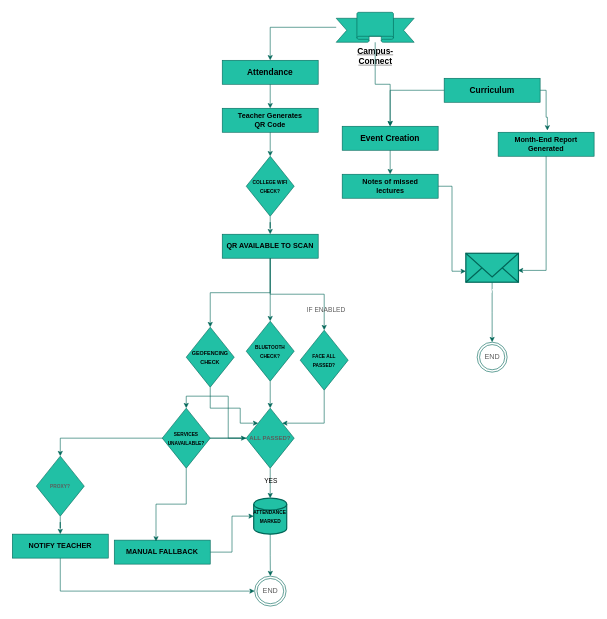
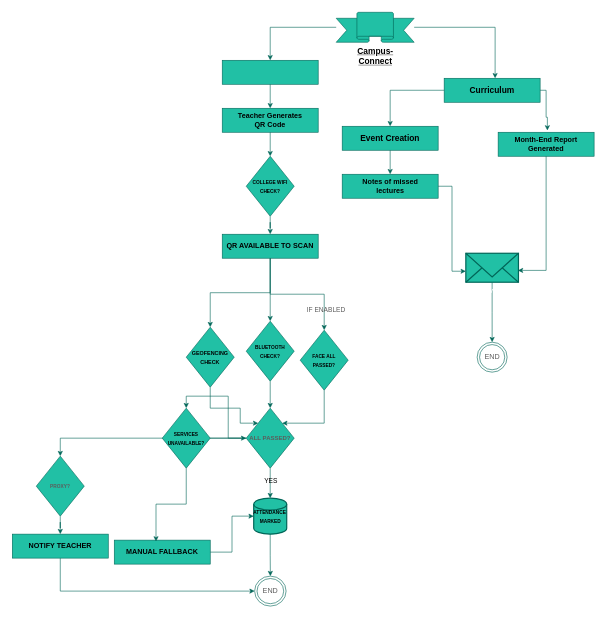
  <mxCell id="0" />
  <mxCell id="1" parent="0" />
  <mxCell id="2" value="" style="group;labelBackgroundColor=none;fontColor=#5C5C5C;" parent="1" vertex="1" connectable="0"><mxGeometry x="740" y="130" width="160" height="40" as="geometry" /></mxCell>
  <mxCell id="3" value="&lt;b style=&quot;color: rgb(0, 0, 0); font-size: 14px;&quot;&gt;Curriculum&lt;/b&gt;" style="rounded=0;whiteSpace=wrap;html=1;fillColor=#21C0A5;labelBackgroundColor=none;strokeColor=#006658;fontColor=#5C5C5C;" parent="2" vertex="1"><mxGeometry width="160" height="40" as="geometry" /></mxCell>
  <mxCell id="4" value="" style="group;labelBackgroundColor=none;fontColor=#5C5C5C;" parent="1" vertex="1" connectable="0"><mxGeometry x="570" y="210" width="160" height="40" as="geometry" /></mxCell>
  <mxCell id="5" value="&lt;b style=&quot;color: rgb(0, 0, 0); font-size: 14px;&quot;&gt;Event Creation&lt;/b&gt;" style="rounded=0;whiteSpace=wrap;html=1;fillColor=#21C0A5;labelBackgroundColor=none;strokeColor=#006658;fontColor=#5C5C5C;" parent="4" vertex="1"><mxGeometry width="160" height="40" as="geometry" /></mxCell>
  <mxCell id="6" value="" style="group;labelBackgroundColor=none;fontColor=#5C5C5C;" parent="1" vertex="1" connectable="0"><mxGeometry x="570" y="290" width="160" height="40" as="geometry" /></mxCell>
  <mxCell id="7" value="" style="rounded=0;whiteSpace=wrap;html=1;fillColor=#21C0A5;labelBackgroundColor=none;strokeColor=#006658;fontColor=#5C5C5C;" parent="6" vertex="1"><mxGeometry width="160" height="40" as="geometry" /></mxCell>
  <mxCell id="8" value="&lt;font style=&quot;color: rgb(0, 0, 0);&quot;&gt;&lt;b&gt;Notes of missed lectures&lt;/b&gt;&lt;/font&gt;" style="text;strokeColor=none;align=center;fillColor=none;html=1;verticalAlign=middle;whiteSpace=wrap;rounded=0;labelBackgroundColor=none;fontColor=#5C5C5C;" parent="6" vertex="1"><mxGeometry x="17.5" y="5" width="125" height="30" as="geometry" /></mxCell>
  <mxCell id="9" value="" style="group;labelBackgroundColor=none;fontColor=#5C5C5C;" parent="1" vertex="1" connectable="0"><mxGeometry x="830" y="220" width="160" height="40" as="geometry" /></mxCell>
  <mxCell id="10" value="&lt;b style=&quot;color: rgb(0, 0, 0);&quot;&gt;Month-End Report Generated&lt;/b&gt;" style="rounded=0;whiteSpace=wrap;html=1;fillColor=#21C0A5;labelBackgroundColor=none;strokeColor=#006658;fontColor=#5C5C5C;" parent="9" vertex="1"><mxGeometry width="160" height="40" as="geometry" /></mxCell>
  <mxCell id="11" value="" style="group;labelBackgroundColor=none;fontColor=#5C5C5C;" parent="1" vertex="1" connectable="0"><mxGeometry x="370" y="100" width="160" height="40" as="geometry" /></mxCell>
  <mxCell id="12" value="" style="rounded=0;whiteSpace=wrap;html=1;fillColor=#21C0A5;labelBackgroundColor=none;strokeColor=#006658;fontColor=#5C5C5C;" parent="11" vertex="1"><mxGeometry width="160" height="40" as="geometry" /></mxCell>
- <mxCell id="13" value="&lt;font style=&quot;font-size: 14px; color: rgb(0, 0, 0);&quot;&gt;&lt;b&gt;Attendance&lt;/b&gt;&lt;/font&gt;" style="text;strokeColor=none;align=center;fillColor=none;html=1;verticalAlign=middle;whiteSpace=wrap;rounded=0;labelBackgroundColor=none;fontColor=#5C5C5C;" parent="11" vertex="1"><mxGeometry x="40" y="5" width="80" height="30" as="geometry" /></mxCell>
  <mxCell id="14" value="" style="group;labelBackgroundColor=none;fontColor=#5C5C5C;" parent="1" vertex="1" connectable="0"><mxGeometry x="370" y="180" width="160" height="40" as="geometry" /></mxCell>
  <mxCell id="15" value="" style="rounded=0;whiteSpace=wrap;html=1;fillColor=#21C0A5;labelBackgroundColor=none;strokeColor=#006658;fontColor=#5C5C5C;" parent="14" vertex="1"><mxGeometry width="160" height="40" as="geometry" /></mxCell>
  <mxCell id="16" value="&lt;b style=&quot;color: rgb(0, 0, 0);&quot;&gt;Teacher Generates QR Code&lt;/b&gt;" style="text;strokeColor=none;align=center;fillColor=none;html=1;verticalAlign=middle;whiteSpace=wrap;rounded=0;labelBackgroundColor=none;fontColor=#5C5C5C;" parent="14" vertex="1"><mxGeometry x="25" y="5" width="110" height="30" as="geometry" /></mxCell>
  <mxCell id="17" style="edgeStyle=orthogonalEdgeStyle;rounded=0;orthogonalLoop=1;jettySize=auto;html=1;entryX=0.5;entryY=0;entryDx=0;entryDy=0;labelBackgroundColor=none;strokeColor=#006658;fontColor=default;" parent="1" source="12" target="15" edge="1"><mxGeometry relative="1" as="geometry" /></mxCell>
  <mxCell id="18" style="edgeStyle=orthogonalEdgeStyle;rounded=0;orthogonalLoop=1;jettySize=auto;html=1;entryX=0.5;entryY=0;entryDx=0;entryDy=0;labelBackgroundColor=none;strokeColor=#006658;fontColor=default;" parent="1" source="19" target="12" edge="1"><mxGeometry relative="1" as="geometry" /></mxCell>
  <mxCell id="19" value="&lt;b style=&quot;text-wrap-mode: wrap;&quot;&gt;&lt;u style=&quot;&quot;&gt;&lt;font style=&quot;font-size: 14px; color: rgb(0, 0, 0);&quot;&gt;Campus-Connect&lt;/font&gt;&lt;/u&gt;&lt;/b&gt;" style="verticalLabelPosition=bottom;verticalAlign=top;html=1;shape=mxgraph.basic.banner;fillColor=#21C0A5;labelBackgroundColor=none;strokeColor=#006658;fontColor=#5C5C5C;" parent="1" vertex="1"><mxGeometry x="560" y="20" width="130" height="50" as="geometry" /></mxCell>
- <mxCell id="20" style="edgeStyle=orthogonalEdgeStyle;rounded=0;orthogonalLoop=1;jettySize=auto;html=1;labelBackgroundColor=none;strokeColor=#006658;fontColor=default;" parent="1" source="19" target="5" edge="1"><mxGeometry relative="1" as="geometry" /></mxCell>
+ <mxCell id="20" style="edgeStyle=orthogonalEdgeStyle;rounded=0;orthogonalLoop=1;jettySize=auto;html=1;entryX=0.531;entryY=0;entryDx=0;entryDy=0;entryPerimeter=0;labelBackgroundColor=none;strokeColor=#006658;fontColor=default;" parent="1" source="19" target="3" edge="1"><mxGeometry relative="1" as="geometry" /></mxCell>
  <mxCell id="21" value="END" style="ellipse;html=1;shape=endState;fillColor=none;strokeColor=#006658;labelBackgroundColor=none;fontColor=#5C5C5C;" parent="1" vertex="1"><mxGeometry x="424" y="960" width="52.5" height="50" as="geometry" /></mxCell>
  <mxCell id="22" style="edgeStyle=orthogonalEdgeStyle;rounded=0;orthogonalLoop=1;jettySize=auto;html=1;entryX=0.5;entryY=0;entryDx=0;entryDy=0;labelBackgroundColor=none;strokeColor=#006658;fontColor=default;" parent="1" source="23" target="26" edge="1"><mxGeometry relative="1" as="geometry" /></mxCell>
  <mxCell id="23" value="&lt;div&gt;&lt;br&gt;&lt;/div&gt;&lt;div&gt;&lt;br&gt;&lt;/div&gt;" style="html=1;verticalLabelPosition=bottom;align=center;labelBackgroundColor=none;verticalAlign=top;strokeWidth=2;strokeColor=#006658;shadow=0;dashed=0;shape=mxgraph.ios7.icons.mail;fillColor=#21C0A5;fontColor=#5C5C5C;" parent="1" vertex="1"><mxGeometry x="776.14" y="421.75" width="87.73" height="48.25" as="geometry" /></mxCell>
  <mxCell id="24" style="edgeStyle=orthogonalEdgeStyle;rounded=0;orthogonalLoop=1;jettySize=auto;html=1;entryX=0;entryY=0.621;entryDx=0;entryDy=0;entryPerimeter=0;labelBackgroundColor=none;strokeColor=#006658;fontColor=default;" parent="1" source="7" target="23" edge="1"><mxGeometry relative="1" as="geometry" /></mxCell>
  <mxCell id="25" value="&lt;b&gt;&lt;font style=&quot;font-size: 10px; color: rgb(255, 255, 255);&quot;&gt;SEND VIA EMAIL&lt;/font&gt;&lt;/b&gt;" style="text;strokeColor=none;align=center;fillColor=none;html=1;verticalAlign=middle;whiteSpace=wrap;rounded=0;labelBackgroundColor=none;fontColor=#5C5C5C;" parent="1" vertex="1"><mxGeometry x="777.23" y="470" width="95.56" height="30" as="geometry" /></mxCell>
  <mxCell id="26" value="END" style="ellipse;html=1;shape=endState;fillColor=none;strokeColor=#006658;labelBackgroundColor=none;fontColor=#5C5C5C;" parent="1" vertex="1"><mxGeometry x="795.01" y="570" width="50" height="50" as="geometry" /></mxCell>
  <mxCell id="27" value="" style="group;labelBackgroundColor=none;fontColor=#5C5C5C;" parent="1" vertex="1" connectable="0"><mxGeometry x="20" y="890" width="160" height="40" as="geometry" /></mxCell>
  <mxCell id="28" value="&lt;font style=&quot;color: rgb(0, 0, 0);&quot;&gt;&lt;b&gt;NOTIFY TEACHER&lt;/b&gt;&lt;/font&gt;" style="rounded=0;whiteSpace=wrap;html=1;fillColor=#21C0A5;labelBackgroundColor=none;strokeColor=#006658;fontColor=#5C5C5C;" parent="27" vertex="1"><mxGeometry width="160" height="40" as="geometry" /></mxCell>
  <mxCell id="29" value="" style="group;labelBackgroundColor=none;fontColor=#5C5C5C;" parent="1" vertex="1" connectable="0"><mxGeometry x="190" y="900" width="160" height="40" as="geometry" /></mxCell>
  <mxCell id="30" value="&lt;font color=&quot;#000000&quot;&gt;&lt;b&gt;MANUAL FALLBACK&lt;/b&gt;&lt;/font&gt;" style="rounded=0;whiteSpace=wrap;html=1;fillColor=#21C0A5;labelBackgroundColor=none;strokeColor=#006658;fontColor=#5C5C5C;" parent="29" vertex="1"><mxGeometry width="160" height="40" as="geometry" /></mxCell>
  <mxCell id="31" style="edgeStyle=orthogonalEdgeStyle;rounded=0;orthogonalLoop=1;jettySize=auto;html=1;entryX=0.5;entryY=0;entryDx=0;entryDy=0;labelBackgroundColor=none;strokeColor=#006658;fontColor=default;" parent="1" source="32" target="35" edge="1"><mxGeometry relative="1" as="geometry" /></mxCell>
  <mxCell id="32" value="&lt;font style=&quot;font-size: 8px; color: rgb(0, 0, 0);&quot;&gt;&lt;b&gt;COLLEGE WIFI CHECK?&lt;/b&gt;&lt;/font&gt;" style="rhombus;whiteSpace=wrap;html=1;labelBackgroundColor=none;fillColor=#21C0A5;strokeColor=#006658;fontColor=#5C5C5C;" parent="1" vertex="1"><mxGeometry x="410" y="260" width="80" height="100" as="geometry" /></mxCell>
  <mxCell id="33" style="edgeStyle=orthogonalEdgeStyle;rounded=0;orthogonalLoop=1;jettySize=auto;html=1;labelBackgroundColor=none;strokeColor=#006658;fontColor=default;" parent="1" source="15" target="32" edge="1"><mxGeometry relative="1" as="geometry" /></mxCell>
  <mxCell id="34" value="" style="group;labelBackgroundColor=none;fontColor=#5C5C5C;" parent="1" vertex="1" connectable="0"><mxGeometry x="370" y="390" width="160" height="40" as="geometry" /></mxCell>
  <mxCell id="35" value="&lt;b style=&quot;color: rgb(0, 0, 0);&quot;&gt;QR AVAILABLE TO SCAN&lt;/b&gt;" style="rounded=0;whiteSpace=wrap;html=1;fillColor=#21C0A5;labelBackgroundColor=none;strokeColor=#006658;fontColor=#5C5C5C;" parent="34" vertex="1"><mxGeometry width="160" height="40" as="geometry" /></mxCell>
  <mxCell id="36" style="edgeStyle=orthogonalEdgeStyle;rounded=0;orthogonalLoop=1;jettySize=auto;html=1;entryX=0.5;entryY=0;entryDx=0;entryDy=0;labelBackgroundColor=none;strokeColor=#006658;fontColor=default;" parent="1" source="37" target="44" edge="1"><mxGeometry relative="1" as="geometry" /></mxCell>
  <mxCell id="37" value="&lt;b style=&quot;&quot;&gt;&lt;font style=&quot;font-size: 8px; color: rgb(0, 0, 0);&quot;&gt;BLUETOOTH CHECK?&lt;/font&gt;&lt;/b&gt;" style="rhombus;whiteSpace=wrap;html=1;labelBackgroundColor=none;fillColor=#21C0A5;strokeColor=#006658;fontColor=#5C5C5C;" parent="1" vertex="1"><mxGeometry x="410" y="535" width="80" height="100" as="geometry" /></mxCell>
  <mxCell id="38" style="edgeStyle=orthogonalEdgeStyle;rounded=0;orthogonalLoop=1;jettySize=auto;html=1;entryX=0;entryY=0;entryDx=0;entryDy=0;labelBackgroundColor=none;strokeColor=#006658;fontColor=default;" parent="1" source="39" target="44" edge="1"><mxGeometry relative="1" as="geometry"><Array as="points"><mxPoint x="350" y="680" /><mxPoint x="400" y="680" /><mxPoint x="400" y="705" /></Array></mxGeometry></mxCell>
  <mxCell id="39" value="&lt;b style=&quot;&quot;&gt;&lt;font style=&quot;font-size: 9px; color: rgb(0, 0, 0);&quot;&gt;GEOFENCING CHECK&lt;/font&gt;&lt;/b&gt;" style="rhombus;whiteSpace=wrap;html=1;labelBackgroundColor=none;fillColor=#21C0A5;strokeColor=#006658;fontColor=#5C5C5C;" parent="1" vertex="1"><mxGeometry x="310" y="545" width="80" height="100" as="geometry" /></mxCell>
  <mxCell id="40" style="edgeStyle=orthogonalEdgeStyle;rounded=0;orthogonalLoop=1;jettySize=auto;html=1;entryX=1;entryY=0;entryDx=0;entryDy=0;labelBackgroundColor=none;strokeColor=#006658;fontColor=default;" parent="1" source="41" target="44" edge="1"><mxGeometry relative="1" as="geometry"><Array as="points"><mxPoint x="540" y="705" /></Array></mxGeometry></mxCell>
  <mxCell id="41" value="&lt;b style=&quot;&quot;&gt;&lt;font style=&quot;font-size: 8px; color: rgb(0, 0, 0);&quot;&gt;FACE ALL PASSED?&lt;/font&gt;&lt;/b&gt;" style="rhombus;whiteSpace=wrap;html=1;labelBackgroundColor=none;fillColor=#21C0A5;strokeColor=#006658;fontColor=#5C5C5C;" parent="1" vertex="1"><mxGeometry x="500" y="550" width="80" height="100" as="geometry" /></mxCell>
  <mxCell id="42" style="edgeStyle=orthogonalEdgeStyle;rounded=0;orthogonalLoop=1;jettySize=auto;html=1;entryX=0.5;entryY=0;entryDx=0;entryDy=0;labelBackgroundColor=none;strokeColor=#006658;fontColor=default;" parent="1" source="44" target="53" edge="1"><mxGeometry relative="1" as="geometry" /></mxCell>
  <mxCell id="43" style="edgeStyle=orthogonalEdgeStyle;rounded=0;orthogonalLoop=1;jettySize=auto;html=1;entryX=0.5;entryY=0;entryDx=0;entryDy=0;labelBackgroundColor=none;strokeColor=#006658;fontColor=default;labelBorderColor=none;" parent="1" source="44" target="56" edge="1"><mxGeometry relative="1" as="geometry" /></mxCell>
  <mxCell id="44" value="&lt;span style=&quot;font-size: 10px;&quot;&gt;&lt;b&gt;ALL PASSED?&lt;/b&gt;&lt;/span&gt;" style="rhombus;whiteSpace=wrap;html=1;labelBackgroundColor=none;fillColor=#21C0A5;strokeColor=#006658;fontColor=#5C5C5C;" parent="1" vertex="1"><mxGeometry x="410" y="680" width="80" height="100" as="geometry" /></mxCell>
  <mxCell id="45" style="edgeStyle=orthogonalEdgeStyle;rounded=0;orthogonalLoop=1;jettySize=auto;html=1;entryX=0.5;entryY=0;entryDx=0;entryDy=0;labelBackgroundColor=none;strokeColor=#006658;fontColor=default;" parent="1" source="46" target="21" edge="1"><mxGeometry relative="1" as="geometry" /></mxCell>
  <mxCell id="46" value="&lt;b&gt;&lt;font style=&quot;color: rgb(0, 0, 0); font-size: 8px;&quot;&gt;ATTENDANCE&amp;nbsp; MARKED&lt;/font&gt;&lt;/b&gt;" style="strokeWidth=2;html=1;shape=mxgraph.flowchart.database;whiteSpace=wrap;fillColor=#21C0A5;labelBackgroundColor=none;strokeColor=#006658;fontColor=#5C5C5C;" parent="1" vertex="1"><mxGeometry x="422.5" y="830" width="55" height="60" as="geometry" /></mxCell>
  <mxCell id="47" style="edgeStyle=orthogonalEdgeStyle;rounded=0;orthogonalLoop=1;jettySize=auto;html=1;entryX=0.5;entryY=0;entryDx=0;entryDy=0;entryPerimeter=0;labelBackgroundColor=none;strokeColor=#006658;fontColor=default;" parent="1" source="44" target="46" edge="1"><mxGeometry relative="1" as="geometry" /></mxCell>
  <mxCell id="48" value="&lt;span&gt;&lt;font style=&quot;color: rgb(0, 0, 0);&quot;&gt;YES&lt;/font&gt;&lt;/span&gt;" style="edgeLabel;html=1;align=center;verticalAlign=middle;resizable=0;points=[];labelBackgroundColor=none;fontColor=#5C5C5C;" parent="47" vertex="1" connectable="0"><mxGeometry x="-0.143" relative="1" as="geometry"><mxPoint as="offset" /></mxGeometry></mxCell>
  <mxCell id="49" style="edgeStyle=orthogonalEdgeStyle;rounded=0;orthogonalLoop=1;jettySize=auto;html=1;entryX=0.5;entryY=0;entryDx=0;entryDy=0;labelBackgroundColor=none;strokeColor=#006658;fontColor=default;" parent="1" source="35" target="41" edge="1"><mxGeometry relative="1" as="geometry" /></mxCell>
  <mxCell id="50" value="&lt;font&gt;IF ENABLED&lt;/font&gt;" style="edgeLabel;html=1;align=center;verticalAlign=middle;resizable=0;points=[];labelBackgroundColor=none;fontColor=#5C5C5C;" parent="49" vertex="1" connectable="0"><mxGeometry x="0.668" y="2" relative="1" as="geometry"><mxPoint as="offset" /></mxGeometry></mxCell>
  <mxCell id="51" style="edgeStyle=orthogonalEdgeStyle;rounded=0;orthogonalLoop=1;jettySize=auto;html=1;entryX=0.5;entryY=0;entryDx=0;entryDy=0;labelBackgroundColor=none;strokeColor=#006658;fontColor=default;" parent="1" source="35" target="39" edge="1"><mxGeometry relative="1" as="geometry" /></mxCell>
  <mxCell id="52" value="" style="edgeStyle=orthogonalEdgeStyle;rounded=0;orthogonalLoop=1;jettySize=auto;html=1;labelBackgroundColor=none;strokeColor=#006658;fontColor=default;" parent="1" source="53" target="44" edge="1"><mxGeometry relative="1" as="geometry" /></mxCell>
  <mxCell id="53" value="&lt;b style=&quot;&quot;&gt;&lt;font style=&quot;font-size: 8px; color: rgb(0, 0, 0);&quot;&gt;SERVICES UNAVAILABLE?&lt;/font&gt;&lt;/b&gt;" style="rhombus;whiteSpace=wrap;html=1;labelBackgroundColor=none;fillColor=#21C0A5;strokeColor=#006658;fontColor=#5C5C5C;" parent="1" vertex="1"><mxGeometry x="270" y="680" width="80" height="100" as="geometry" /></mxCell>
  <mxCell id="54" style="edgeStyle=orthogonalEdgeStyle;rounded=0;orthogonalLoop=1;jettySize=auto;html=1;entryX=0.435;entryY=0.056;entryDx=0;entryDy=0;entryPerimeter=0;labelBackgroundColor=none;strokeColor=#006658;fontColor=default;" parent="1" source="53" target="30" edge="1"><mxGeometry relative="1" as="geometry" /></mxCell>
  <mxCell id="55" style="edgeStyle=orthogonalEdgeStyle;rounded=0;orthogonalLoop=1;jettySize=auto;html=1;labelBackgroundColor=none;strokeColor=#006658;fontColor=default;" parent="1" source="56" target="28" edge="1"><mxGeometry relative="1" as="geometry" /></mxCell>
  <mxCell id="56" value="&lt;b style=&quot;&quot;&gt;&lt;font style=&quot;font-size: 8px;&quot;&gt;PROXY?&lt;/font&gt;&lt;/b&gt;" style="rhombus;whiteSpace=wrap;html=1;labelBackgroundColor=none;fillColor=#21C0A5;strokeColor=#006658;fontColor=#5C5C5C;" parent="1" vertex="1"><mxGeometry x="60" y="760" width="80" height="100" as="geometry" /></mxCell>
  <mxCell id="57" style="edgeStyle=orthogonalEdgeStyle;rounded=0;orthogonalLoop=1;jettySize=auto;html=1;entryX=0;entryY=0.5;entryDx=0;entryDy=0;entryPerimeter=0;labelBackgroundColor=none;strokeColor=#006658;fontColor=default;" parent="1" source="30" target="46" edge="1"><mxGeometry relative="1" as="geometry" /></mxCell>
  <mxCell id="58" style="edgeStyle=orthogonalEdgeStyle;rounded=0;orthogonalLoop=1;jettySize=auto;html=1;entryX=0;entryY=0.5;entryDx=0;entryDy=0;labelBackgroundColor=none;strokeColor=#006658;fontColor=default;" parent="1" source="28" target="21" edge="1"><mxGeometry relative="1" as="geometry"><Array as="points"><mxPoint x="100" y="985" /></Array></mxGeometry></mxCell>
  <mxCell id="59" style="edgeStyle=orthogonalEdgeStyle;rounded=0;orthogonalLoop=1;jettySize=auto;html=1;entryX=0.5;entryY=0;entryDx=0;entryDy=0;labelBackgroundColor=none;strokeColor=#006658;fontColor=default;" parent="1" source="35" target="37" edge="1"><mxGeometry relative="1" as="geometry" /></mxCell>
  <mxCell id="60" style="edgeStyle=orthogonalEdgeStyle;rounded=0;orthogonalLoop=1;jettySize=auto;html=1;entryX=0.99;entryY=0.592;entryDx=0;entryDy=0;entryPerimeter=0;labelBackgroundColor=none;strokeColor=#006658;fontColor=default;" parent="1" source="10" target="23" edge="1"><mxGeometry relative="1" as="geometry" /></mxCell>
  <mxCell id="61" style="edgeStyle=orthogonalEdgeStyle;rounded=0;orthogonalLoop=1;jettySize=auto;html=1;entryX=0.5;entryY=0;entryDx=0;entryDy=0;labelBackgroundColor=none;strokeColor=#006658;fontColor=default;" edge="1" parent="1" source="3" target="5"><mxGeometry relative="1" as="geometry" /></mxCell>
  <mxCell id="62" style="edgeStyle=orthogonalEdgeStyle;rounded=0;orthogonalLoop=1;jettySize=auto;html=1;entryX=0.513;entryY=-0.075;entryDx=0;entryDy=0;entryPerimeter=0;exitX=1;exitY=0.5;exitDx=0;exitDy=0;labelBackgroundColor=none;strokeColor=#006658;fontColor=default;" edge="1" parent="1" source="3" target="10"><mxGeometry relative="1" as="geometry"><Array as="points"><mxPoint x="910" y="150" /><mxPoint x="910" y="195" /><mxPoint x="912" y="195" /></Array></mxGeometry></mxCell>
  <mxCell id="63" style="edgeStyle=orthogonalEdgeStyle;rounded=0;orthogonalLoop=1;jettySize=auto;html=1;entryX=0.5;entryY=0;entryDx=0;entryDy=0;strokeColor=#006658;labelBackgroundColor=none;fontColor=default;" edge="1" parent="1" source="5" target="7"><mxGeometry relative="1" as="geometry" /></mxCell>
